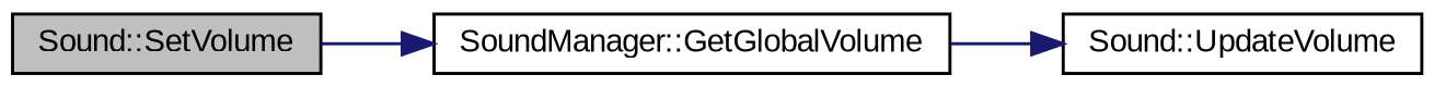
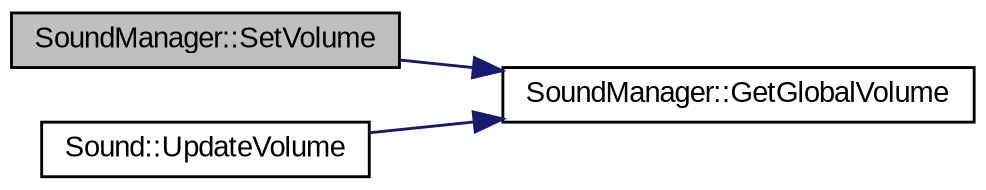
  digraph {
    fontname="Liberation Sans"
    rankdir=LR
    node [color=black fillcolor=white fontname="Liberation Sans" fontsize=10 shape=record style=filled]
    edge [color=midnightblue fontname="Liberation Sans" fontsize=10 labelfontname=Helvetica labelfontsize=10 style=solid]
-   n1 [fillcolor=grey75 fontcolor=black height=0.2 label="Sound::SetVolume" width=0.4]
+   n1 [fillcolor=grey75 fontcolor=black height=0.2 label="SoundManager::SetVolume" width=0.4]
    n2 [height=0.2 label="SoundManager::GetGlobalVolume" width=0.4]
    n3 [height=0.2 label="Sound::UpdateVolume" width=0.4]
    n1 -> n2
-   n2 -> n3
+   n3 -> n2
  }
